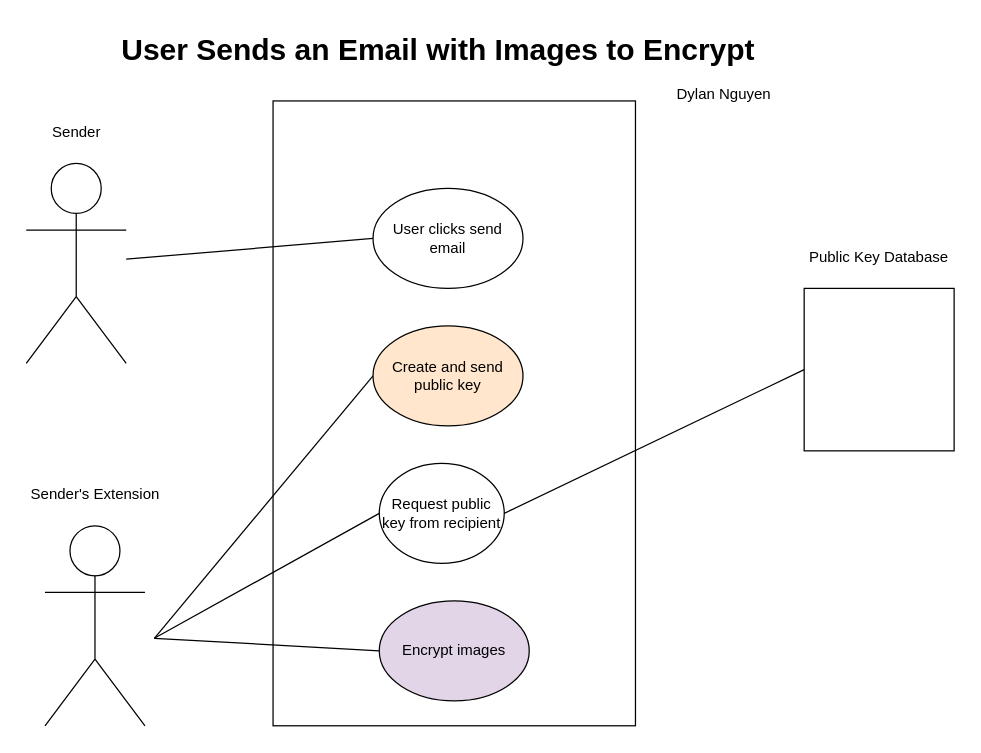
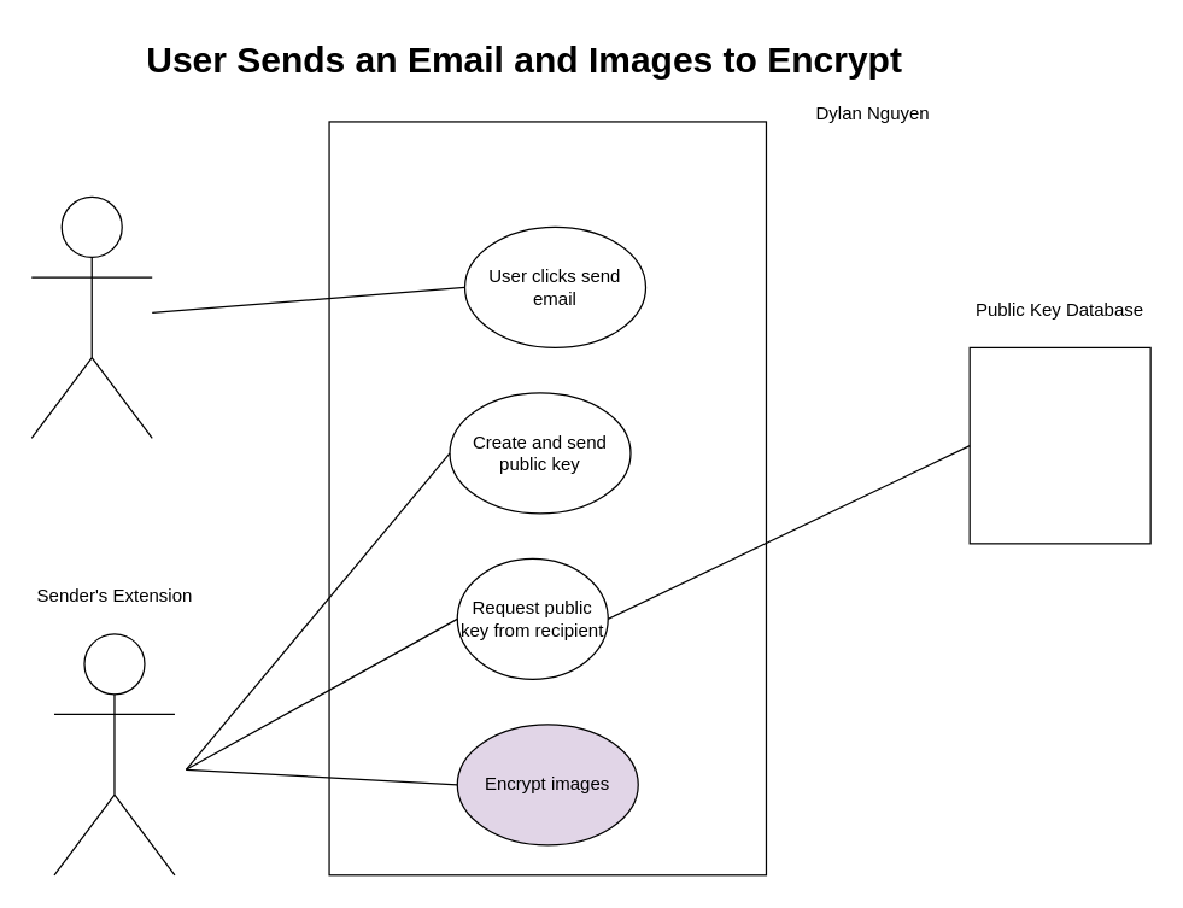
  <mxCell id="0" />
  <mxCell id="1" parent="0" />
  <mxCell id="2" value="" style="shape=umlActor;verticalLabelPosition=bottom;verticalAlign=top;html=1;outlineConnect=0;" parent="1" vertex="1"><mxGeometry x="20.5" y="130" width="80" height="160" as="geometry" /></mxCell>
  <mxCell id="3" value="" style="rounded=0;whiteSpace=wrap;html=1;" parent="1" vertex="1"><mxGeometry x="218" y="80" width="290" height="500" as="geometry" /></mxCell>
  <mxCell id="4" value="Request public key from recipient" style="ellipse;whiteSpace=wrap;html=1;" parent="1" vertex="1"><mxGeometry x="303" y="370" width="100" height="80" as="geometry" /></mxCell>
- <mxCell id="5" value="User clicks send email" style="ellipse;whiteSpace=wrap;html=1;" parent="1" vertex="1"><mxGeometry x="298" y="150" width="120" height="80" as="geometry" /></mxCell>
+ <mxCell id="5" value="User clicks send email" style="ellipse;whiteSpace=wrap;html=1;" parent="1" vertex="1"><mxGeometry x="308" y="150" width="120" height="80" as="geometry" /></mxCell>
  <mxCell id="6" value="Encrypt images" style="ellipse;whiteSpace=wrap;html=1;fillColor=#e1d5e7;" parent="1" vertex="1"><mxGeometry x="303" y="480" width="120" height="80" as="geometry" /></mxCell>
  <mxCell id="7" value="" style="rounded=0;whiteSpace=wrap;html=1;" parent="1" vertex="1"><mxGeometry x="643" y="230" width="120" height="130" as="geometry" /></mxCell>
  <mxCell id="8" value="Public Key Database" style="text;html=1;strokeColor=none;fillColor=none;align=center;verticalAlign=middle;whiteSpace=wrap;rounded=0;" parent="1" vertex="1"><mxGeometry x="643" y="190" width="120" height="30" as="geometry" /></mxCell>
- <mxCell id="9" value="&lt;h1&gt;User Sends an Email with Images to Encrypt&lt;/h1&gt;" style="text;html=1;strokeColor=none;fillColor=none;spacing=5;spacingTop=-20;whiteSpace=wrap;overflow=hidden;rounded=0;" parent="1" vertex="1"><mxGeometry x="91.75" y="20" width="525" height="50" as="geometry" /></mxCell>
- <mxCell id="10" value="Sender" style="text;html=1;strokeColor=none;fillColor=none;align=center;verticalAlign=middle;whiteSpace=wrap;rounded=0;" parent="1" vertex="1"><mxGeometry x="30.5" y="90" width="60" height="30" as="geometry" /></mxCell>
+ <mxCell id="9" value="&lt;h1&gt;User Sends an Email and Images to Encrypt&lt;/h1&gt;" style="text;html=1;strokeColor=none;fillColor=none;spacing=5;spacingTop=-20;whiteSpace=wrap;overflow=hidden;rounded=0;" parent="1" vertex="1"><mxGeometry x="91.75" y="20" width="525" height="50" as="geometry" /></mxCell>
  <mxCell id="11" value="" style="endArrow=none;html=1;rounded=0;entryX=0;entryY=0.5;entryDx=0;entryDy=0;" parent="1" source="2" target="5" edge="1"><mxGeometry width="50" height="50" relative="1" as="geometry"><mxPoint x="333" y="360" as="sourcePoint" /><mxPoint x="153" y="320" as="targetPoint" /></mxGeometry></mxCell>
  <mxCell id="12" value="" style="endArrow=none;html=1;rounded=0;entryX=1;entryY=0.5;entryDx=0;entryDy=0;exitX=0;exitY=0.5;exitDx=0;exitDy=0;" parent="1" source="7" target="4" edge="1"><mxGeometry width="50" height="50" relative="1" as="geometry"><mxPoint x="333" y="370" as="sourcePoint" /><mxPoint x="383" y="320" as="targetPoint" /></mxGeometry></mxCell>
- <mxCell id="13" value="Create and send public key" style="ellipse;whiteSpace=wrap;html=1;fillColor=#ffe6cc;" parent="1" vertex="1"><mxGeometry x="298" y="260" width="120" height="80" as="geometry" /></mxCell>
+ <mxCell id="13" value="Create and send public key" style="ellipse;whiteSpace=wrap;html=1;" parent="1" vertex="1"><mxGeometry x="298" y="260" width="120" height="80" as="geometry" /></mxCell>
  <mxCell id="14" value="" style="endArrow=none;html=1;rounded=0;entryX=0;entryY=0.5;entryDx=0;entryDy=0;" parent="1" target="13" edge="1"><mxGeometry width="50" height="50" relative="1" as="geometry"><mxPoint x="123" y="510" as="sourcePoint" /><mxPoint x="383" y="310" as="targetPoint" /></mxGeometry></mxCell>
  <mxCell id="15" value="" style="shape=umlActor;verticalLabelPosition=bottom;verticalAlign=top;html=1;outlineConnect=0;" parent="1" vertex="1"><mxGeometry x="35.5" y="420" width="80" height="160" as="geometry" /></mxCell>
  <mxCell id="16" value="Sender's Extension" style="text;html=1;strokeColor=none;fillColor=none;align=center;verticalAlign=middle;whiteSpace=wrap;rounded=0;" parent="1" vertex="1"><mxGeometry x="20.5" y="380" width="110" height="30" as="geometry" /></mxCell>
  <mxCell id="17" value="" style="endArrow=none;html=1;rounded=0;entryX=0;entryY=0.5;entryDx=0;entryDy=0;" parent="1" target="4" edge="1"><mxGeometry width="50" height="50" relative="1" as="geometry"><mxPoint x="123" y="510" as="sourcePoint" /><mxPoint x="383" y="300" as="targetPoint" /></mxGeometry></mxCell>
  <mxCell id="18" value="" style="endArrow=none;html=1;rounded=0;entryX=0;entryY=0.5;entryDx=0;entryDy=0;" parent="1" target="6" edge="1"><mxGeometry width="50" height="50" relative="1" as="geometry"><mxPoint x="123" y="510" as="sourcePoint" /><mxPoint x="383" y="300" as="targetPoint" /></mxGeometry></mxCell>
  <mxCell id="19" value="Dylan Nguyen" style="text;html=1;strokeColor=none;fillColor=none;align=center;verticalAlign=middle;whiteSpace=wrap;rounded=0;" parent="1" vertex="1"><mxGeometry x="524.25" y="60" width="110" height="30" as="geometry" /></mxCell>
